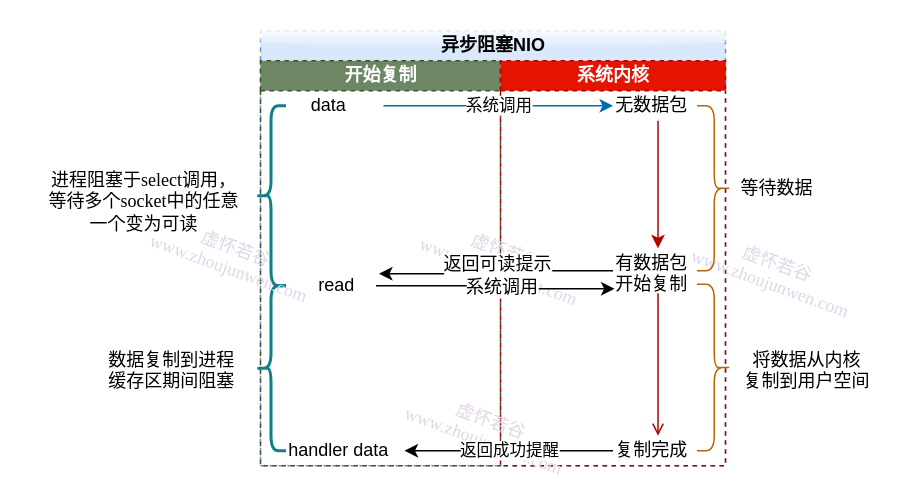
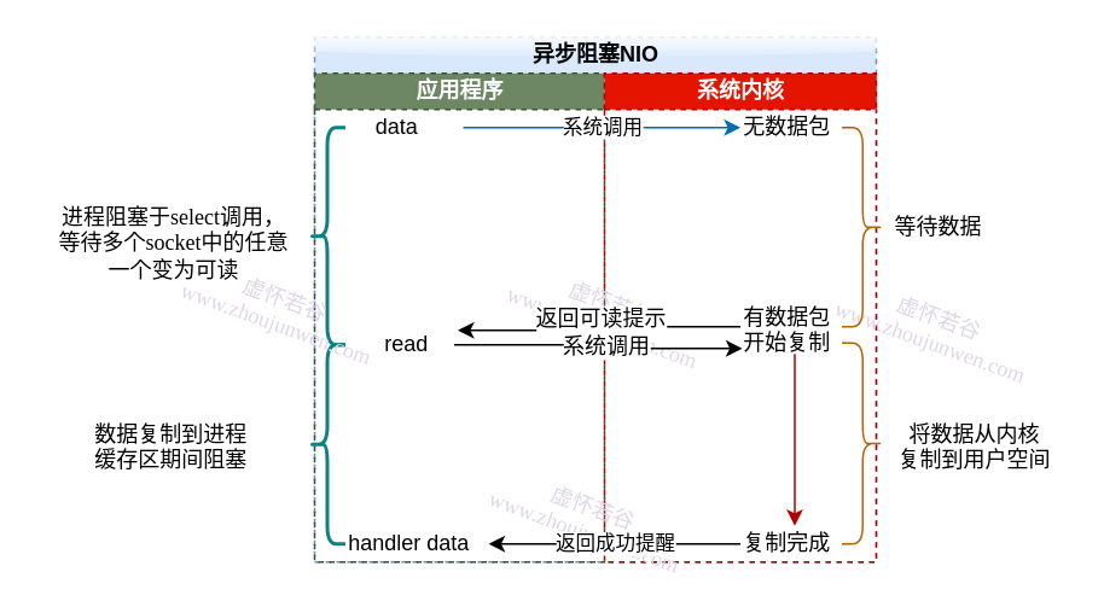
  <mxCell id="0" />
  <mxCell id="1" parent="0" />
  <mxCell id="2" value="异步阻塞NIO" style="swimlane;html=1;childLayout=stackLayout;resizeParent=1;resizeParentMax=0;startSize=20;fillColor=#dae8fc;strokeColor=#6c8ebf;rounded=0;swimlaneLine=0;glass=1;dashed=1;" vertex="1" parent="1"><mxGeometry x="173" y="20" width="310" height="290" as="geometry"><mxRectangle x="186" y="220" width="50" height="20" as="alternateBounds" /></mxGeometry></mxCell>
- <mxCell id="3" value="开始复制" style="swimlane;html=1;startSize=20;fillColor=#6d8764;strokeColor=#3A5431;dashed=1;fontColor=#ffffff;" vertex="1" parent="2"><mxGeometry y="20" width="160" height="270" as="geometry"><mxRectangle y="20" width="20" height="230" as="alternateBounds" /></mxGeometry></mxCell>
+ <mxCell id="3" value="应用程序" style="swimlane;html=1;startSize=20;fillColor=#6d8764;strokeColor=#3A5431;dashed=1;fontColor=#ffffff;" vertex="1" parent="2"><mxGeometry y="20" width="160" height="270" as="geometry"><mxRectangle y="20" width="20" height="230" as="alternateBounds" /></mxGeometry></mxCell>
  <mxCell id="4" value="handler data" style="text;html=1;resizable=0;points=[];autosize=1;align=left;verticalAlign=top;spacingTop=-4;" vertex="1" parent="3"><mxGeometry x="17" y="250" width="80" height="20" as="geometry" /></mxCell>
  <mxCell id="5" value="read" style="text;html=1;resizable=0;points=[];autosize=1;align=left;verticalAlign=top;spacingTop=-4;" vertex="1" parent="3"><mxGeometry x="37" y="140" width="40" height="20" as="geometry" /></mxCell>
  <mxCell id="6" value="" style="shape=curlyBracket;whiteSpace=wrap;html=1;rounded=1;strokeWidth=2;fillColor=#b0e3e6;strokeColor=#0e8088;" vertex="1" parent="3"><mxGeometry x="-3" y="150" width="20" height="110" as="geometry" /></mxCell>
  <mxCell id="7" value="系统内核" style="swimlane;html=1;startSize=20;fillColor=#e51400;strokeColor=#B20000;dashed=1;fontColor=#ffffff;" vertex="1" parent="2"><mxGeometry x="160" y="20" width="150" height="270" as="geometry"><mxRectangle x="150" y="20" width="20" height="230" as="alternateBounds" /></mxGeometry></mxCell>
  <mxCell id="8" value="虚怀若谷&lt;br&gt;www.zhoujunwen.com" style="text;html=1;resizable=0;points=[];autosize=1;align=center;verticalAlign=top;spacingTop=-4;fontColor=#E1D5E7;labelBackgroundColor=none;labelBorderColor=none;rounded=0;glass=1;shadow=0;comic=0;fontFamily=Comic Sans MS;rotation=20;" vertex="1" parent="7"><mxGeometry x="-63" y="117" width="130" height="30" as="geometry" /></mxCell>
  <mxCell id="9" value="" style="shape=curlyBracket;whiteSpace=wrap;html=1;rounded=1;rotation=180;fillColor=#fad7ac;strokeColor=#b46504;" vertex="1" parent="7"><mxGeometry x="131" y="149" width="23" height="111" as="geometry" /></mxCell>
  <mxCell id="10" value="复制完成" style="text;html=1;resizable=0;points=[];autosize=1;align=left;verticalAlign=top;spacingTop=-4;" vertex="1" parent="7"><mxGeometry x="75" y="250" width="60" height="20" as="geometry" /></mxCell>
  <mxCell id="11" value="有数据包&lt;br&gt;开始复制" style="text;html=1;resizable=0;points=[];autosize=1;align=left;verticalAlign=top;spacingTop=-4;" vertex="1" parent="7"><mxGeometry x="75" y="125" width="60" height="30" as="geometry" /></mxCell>
- <mxCell id="12" style="edgeStyle=orthogonalEdgeStyle;rounded=0;orthogonalLoop=1;jettySize=auto;html=1;fillColor=#e51400;strokeColor=#B20000;endArrow=open;" edge="1" parent="7" source="11" target="10"><mxGeometry relative="1" as="geometry" /></mxCell>
+ <mxCell id="12" style="edgeStyle=orthogonalEdgeStyle;rounded=0;orthogonalLoop=1;jettySize=auto;html=1;fillColor=#e51400;strokeColor=#B20000;" edge="1" parent="7" source="11" target="10"><mxGeometry relative="1" as="geometry" /></mxCell>
  <mxCell id="13" value="虚怀若谷&lt;br&gt;www.zhoujunwen.com" style="text;html=1;resizable=0;points=[];autosize=1;align=center;verticalAlign=top;spacingTop=-4;fontColor=#E1D5E7;labelBackgroundColor=none;labelBorderColor=none;rounded=0;glass=1;shadow=0;comic=0;fontFamily=Comic Sans MS;rotation=20;" vertex="1" parent="7"><mxGeometry x="117.5" y="125" width="130" height="30" as="geometry" /></mxCell>
  <mxCell id="14" value="虚怀若谷&lt;br&gt;www.zhoujunwen.com" style="text;html=1;resizable=0;points=[];autosize=1;align=center;verticalAlign=top;spacingTop=-4;fontColor=#E1D5E7;labelBackgroundColor=none;labelBorderColor=none;rounded=0;glass=1;shadow=0;comic=0;fontFamily=Comic Sans MS;rotation=20;" vertex="1" parent="7"><mxGeometry x="-73" y="230" width="130" height="30" as="geometry" /></mxCell>
  <mxCell id="15" value="返回成功提醒" style="edgeStyle=orthogonalEdgeStyle;rounded=0;orthogonalLoop=1;jettySize=auto;html=1;entryX=0.988;entryY=0.5;entryDx=0;entryDy=0;entryPerimeter=0;" edge="1" parent="2" source="10" target="4"><mxGeometry relative="1" as="geometry" /></mxCell>
  <mxCell id="16" style="edgeStyle=orthogonalEdgeStyle;rounded=0;orthogonalLoop=1;jettySize=auto;html=1;entryX=1.05;entryY=0.1;entryDx=0;entryDy=0;entryPerimeter=0;" edge="1" parent="2" source="11" target="5"><mxGeometry relative="1" as="geometry" /></mxCell>
  <mxCell id="17" value="返回可读提示" style="text;html=1;resizable=0;points=[];align=center;verticalAlign=middle;labelBackgroundColor=#ffffff;" vertex="1" connectable="0" parent="16"><mxGeometry x="-0.291" y="-1" relative="1" as="geometry"><mxPoint x="-22" y="-4" as="offset" /></mxGeometry></mxCell>
  <mxCell id="18" style="edgeStyle=orthogonalEdgeStyle;rounded=0;orthogonalLoop=1;jettySize=auto;html=1;entryX=0.017;entryY=0.9;entryDx=0;entryDy=0;entryPerimeter=0;" edge="1" parent="2" source="5" target="11"><mxGeometry relative="1" as="geometry" /></mxCell>
  <mxCell id="19" value="系统调用" style="text;html=1;resizable=0;points=[];align=center;verticalAlign=middle;labelBackgroundColor=#ffffff;" vertex="1" connectable="0" parent="18"><mxGeometry x="-0.106" relative="1" as="geometry"><mxPoint x="11" as="offset" /></mxGeometry></mxCell>
  <mxCell id="20" value="" style="shape=curlyBracket;whiteSpace=wrap;html=1;rounded=1;strokeWidth=2;fillColor=#b0e3e6;strokeColor=#0e8088;" vertex="1" parent="1"><mxGeometry x="170" y="70" width="20" height="120" as="geometry" /></mxCell>
  <mxCell id="21" value="系统调用" style="edgeStyle=orthogonalEdgeStyle;rounded=0;orthogonalLoop=1;jettySize=auto;html=1;fillColor=#1ba1e2;strokeColor=#006EAF;" edge="1" parent="1" source="22" target="24"><mxGeometry relative="1" as="geometry" /></mxCell>
  <mxCell id="22" value="data" style="text;html=1;resizable=0;points=[];autosize=1;align=left;verticalAlign=top;spacingTop=-4;" vertex="1" parent="1"><mxGeometry x="205" y="60" width="50" height="20" as="geometry" /></mxCell>
- <mxCell id="23" style="edgeStyle=orthogonalEdgeStyle;rounded=0;orthogonalLoop=1;jettySize=auto;html=1;fillColor=#e51400;strokeColor=#B20000;" edge="1" parent="1" source="24" target="11"><mxGeometry relative="1" as="geometry" /></mxCell>
  <mxCell id="24" value="无数据包" style="text;html=1;resizable=0;points=[];autosize=1;align=left;verticalAlign=top;spacingTop=-4;" vertex="1" parent="1"><mxGeometry x="408" y="60" width="60" height="20" as="geometry" /></mxCell>
  <mxCell id="25" value="" style="shape=curlyBracket;whiteSpace=wrap;html=1;rounded=1;rotation=180;fillColor=#fad7ac;strokeColor=#b46504;" vertex="1" parent="1"><mxGeometry x="464" y="70" width="23" height="110" as="geometry" /></mxCell>
  <mxCell id="26" value="等待数据" style="text;html=1;resizable=0;points=[];autosize=1;align=center;verticalAlign=top;spacingTop=-4;fontFamily=Comic Sans MS;" vertex="1" parent="1"><mxGeometry x="487" y="115" width="60" height="20" as="geometry" /></mxCell>
  <mxCell id="27" value="将数据从内核&lt;br&gt;复制到用户空间" style="text;html=1;resizable=0;points=[];autosize=1;align=center;verticalAlign=top;spacingTop=-4;fontFamily=Comic Sans MS;" vertex="1" parent="1"><mxGeometry x="487" y="230" width="100" height="30" as="geometry" /></mxCell>
  <mxCell id="28" value="进程阻塞于select调用，&lt;br&gt;等待多个socket中的任意&lt;br&gt;一个变为可读" style="text;html=1;resizable=0;points=[];autosize=1;align=center;verticalAlign=top;spacingTop=-4;strokeWidth=1;dashed=1;perimeterSpacing=1;rounded=1;fontFamily=Comic Sans MS;" vertex="1" parent="1"><mxGeometry x="20" y="110" width="150" height="40" as="geometry" /></mxCell>
- <mxCell id="29" value="数据复制到进程&lt;br&gt;缓存区期间阻塞" style="text;html=1;resizable=0;points=[];autosize=1;align=left;verticalAlign=top;spacingTop=-4;fontFamily=Comic Sans MS;" vertex="1" parent="1"><mxGeometry x="70" y="230" width="100" height="30" as="geometry" /></mxCell>
+ <mxCell id="29" value="数据复制到进程&lt;br&gt;缓存区期间阻塞" style="text;html=1;resizable=0;points=[];autosize=1;align=left;verticalAlign=top;spacingTop=-4;fontFamily=Comic Sans MS;" vertex="1" parent="1"><mxGeometry x="50" y="230" width="100" height="30" as="geometry" /></mxCell>
  <mxCell id="30" value="虚怀若谷&lt;br&gt;www.zhoujunwen.com" style="text;html=1;resizable=0;points=[];autosize=1;align=center;verticalAlign=top;spacingTop=-4;fontColor=#E1D5E7;labelBackgroundColor=none;labelBorderColor=none;rounded=0;glass=1;shadow=0;comic=0;fontFamily=Comic Sans MS;rotation=20;" vertex="1" parent="1"><mxGeometry x="90" y="155" width="130" height="30" as="geometry" /></mxCell>
